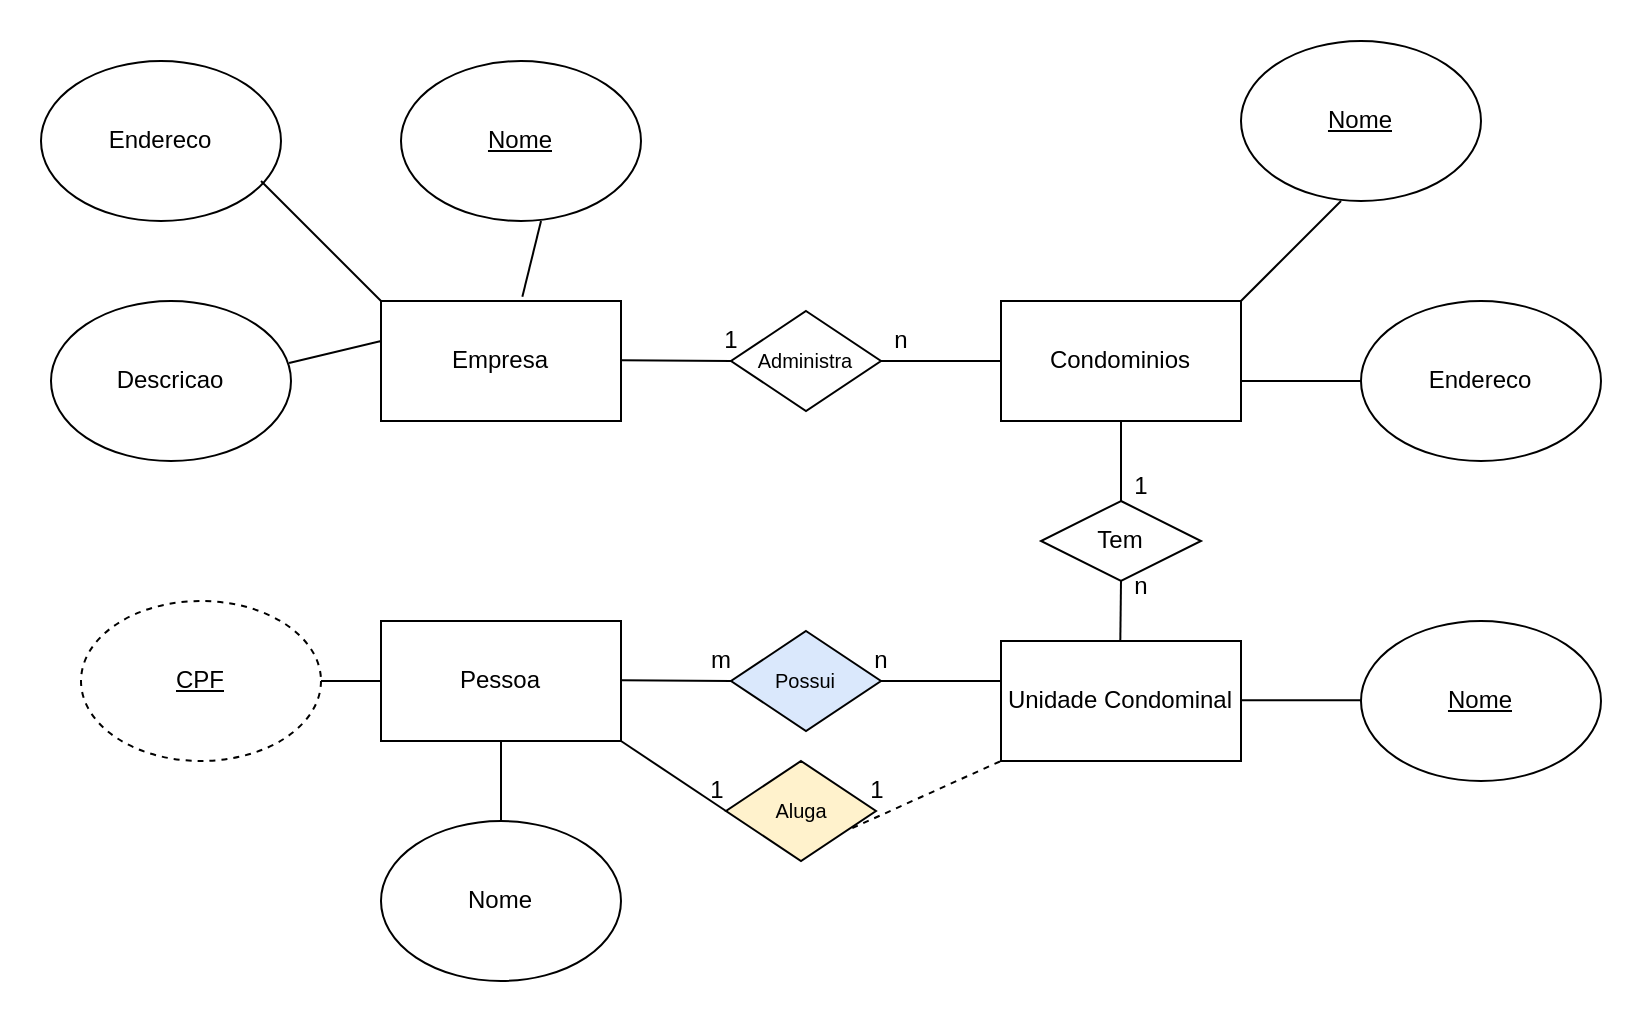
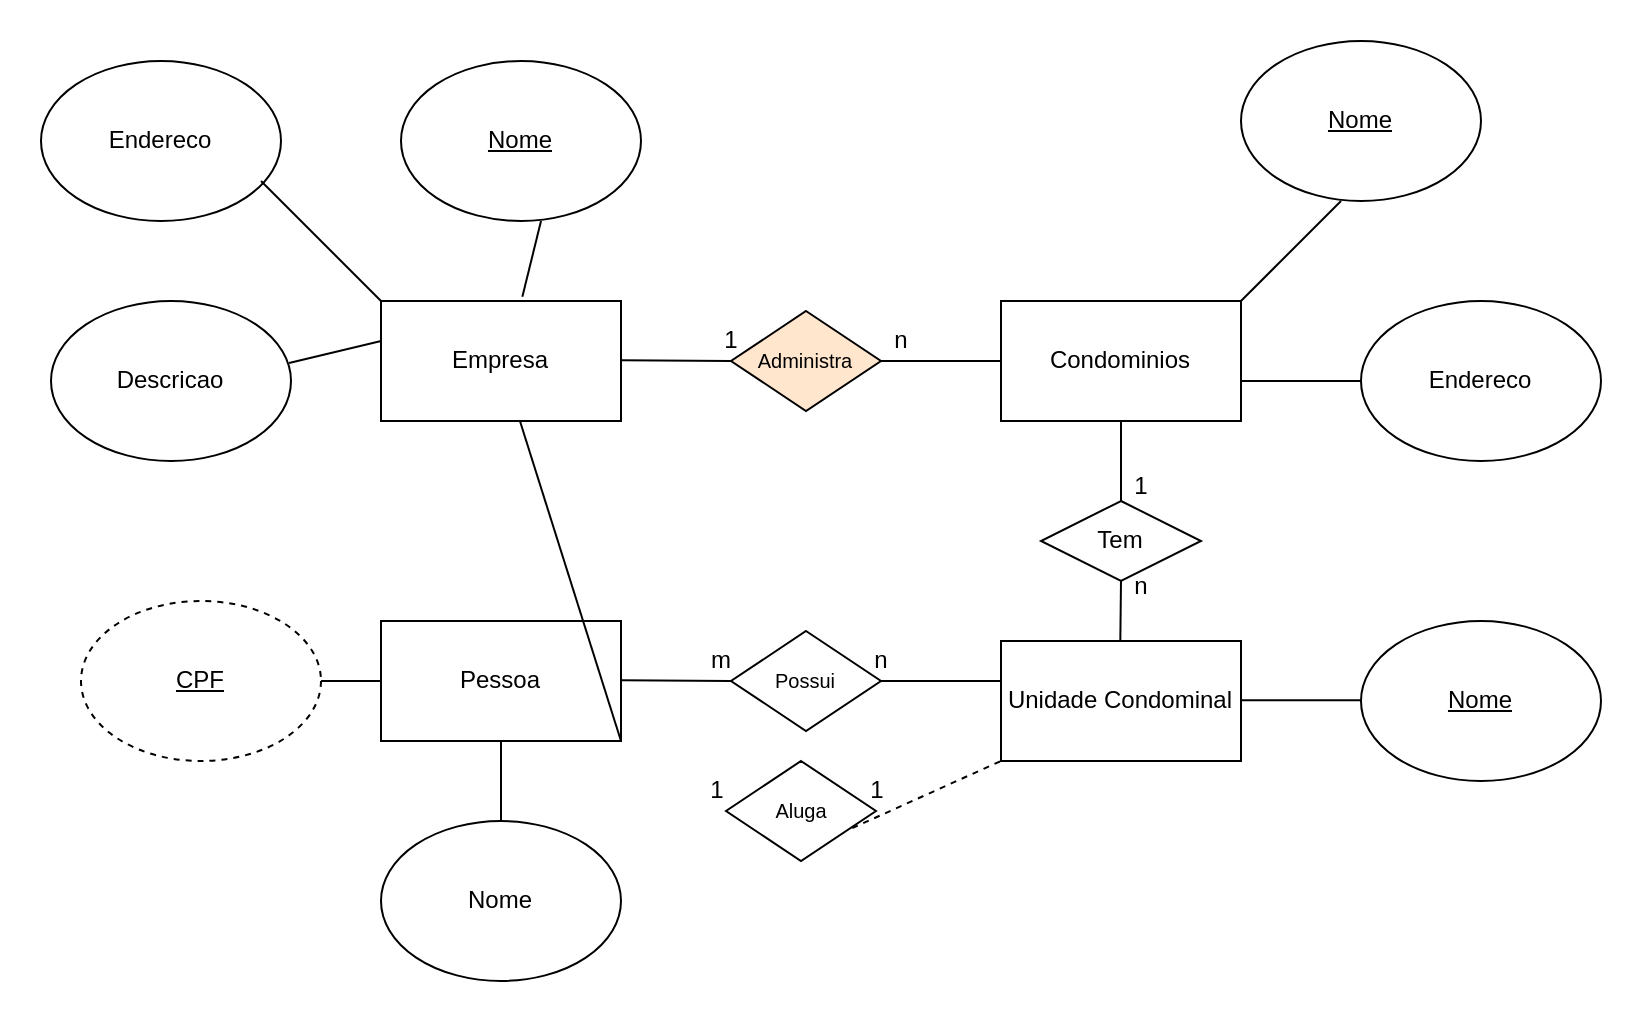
  <mxCell id="0" />
  <mxCell id="1" parent="0" />
  <mxCell id="2" value="Empresa" style="rounded=0;whiteSpace=wrap;html=1;" vertex="1" parent="1"><mxGeometry x="190" y="150" width="120" height="60" as="geometry" /></mxCell>
  <mxCell id="3" value="Descricao" style="ellipse;whiteSpace=wrap;html=1;" vertex="1" parent="1"><mxGeometry x="25" y="150" width="120" height="80" as="geometry" /></mxCell>
  <mxCell id="4" value="&lt;u&gt;Nome&lt;/u&gt;" style="ellipse;whiteSpace=wrap;html=1;" vertex="1" parent="1"><mxGeometry x="200" y="30" width="120" height="80" as="geometry" /></mxCell>
  <mxCell id="5" value="Endereco" style="ellipse;whiteSpace=wrap;html=1;" vertex="1" parent="1"><mxGeometry x="20" y="30" width="120" height="80" as="geometry" /></mxCell>
  <mxCell id="6" value="" style="endArrow=none;html=1;rounded=0;exitX=0.589;exitY=-0.035;exitDx=0;exitDy=0;exitPerimeter=0;" edge="1" parent="1" source="2"><mxGeometry width="50" height="50" relative="1" as="geometry"><mxPoint x="220" y="160" as="sourcePoint" /><mxPoint x="270" y="110" as="targetPoint" /></mxGeometry></mxCell>
  <mxCell id="7" value="" style="endArrow=none;html=1;rounded=0;exitX=0.992;exitY=0.388;exitDx=0;exitDy=0;exitPerimeter=0;" edge="1" parent="1" source="3"><mxGeometry width="50" height="50" relative="1" as="geometry"><mxPoint x="140" y="225" as="sourcePoint" /><mxPoint x="190" y="175" as="targetPoint" /><Array as="points"><mxPoint x="190" y="170" /></Array></mxGeometry></mxCell>
  <mxCell id="8" value="" style="endArrow=none;html=1;rounded=0;exitX=0;exitY=0;exitDx=0;exitDy=0;" edge="1" parent="1" source="2"><mxGeometry width="50" height="50" relative="1" as="geometry"><mxPoint x="190" y="140" as="sourcePoint" /><mxPoint x="130" y="90" as="targetPoint" /></mxGeometry></mxCell>
  <mxCell id="9" value="Condominios" style="rounded=0;whiteSpace=wrap;html=1;" vertex="1" parent="1"><mxGeometry x="500" y="150" width="120" height="60" as="geometry" /></mxCell>
  <mxCell id="10" value="" style="endArrow=none;html=1;rounded=0;" edge="1" parent="1"><mxGeometry width="50" height="50" relative="1" as="geometry"><mxPoint x="620" y="190" as="sourcePoint" /><mxPoint x="680" y="190" as="targetPoint" /></mxGeometry></mxCell>
  <mxCell id="11" value="" style="endArrow=none;html=1;rounded=0;" edge="1" parent="1"><mxGeometry width="50" height="50" relative="1" as="geometry"><mxPoint x="620" y="150" as="sourcePoint" /><mxPoint x="670" y="100" as="targetPoint" /></mxGeometry></mxCell>
  <mxCell id="12" value="&lt;u&gt;Nome&lt;/u&gt;" style="ellipse;whiteSpace=wrap;html=1;" vertex="1" parent="1"><mxGeometry x="620" width="120" height="80" as="geometry" y="20" /></mxCell>
  <mxCell id="13" value="Endereco" style="ellipse;whiteSpace=wrap;html=1;" vertex="1" parent="1"><mxGeometry x="680" y="150" width="120" height="80" as="geometry" /></mxCell>
  <mxCell id="14" value="" style="endArrow=none;html=1;rounded=0;entryX=0;entryY=0.5;entryDx=0;entryDy=0;" edge="1" parent="1" target="15"><mxGeometry width="50" height="50" relative="1" as="geometry"><mxPoint x="310" y="179.66" as="sourcePoint" /><mxPoint x="350" y="180" as="targetPoint" /></mxGeometry></mxCell>
- <mxCell id="15" value="&lt;font style=&quot;font-size: 10px;&quot;&gt;Administra&lt;/font&gt;" style="rhombus;whiteSpace=wrap;html=1;" vertex="1" parent="1"><mxGeometry x="365" y="155" width="75" height="50" as="geometry" /></mxCell>
+ <mxCell id="15" value="&lt;font style=&quot;font-size: 10px;&quot;&gt;Administra&lt;/font&gt;" style="rhombus;whiteSpace=wrap;html=1;fillColor=#ffe6cc;" vertex="1" parent="1"><mxGeometry x="365" y="155" width="75" height="50" as="geometry" /></mxCell>
  <mxCell id="16" value="" style="endArrow=none;html=1;rounded=0;entryX=0;entryY=0.5;entryDx=0;entryDy=0;" edge="1" parent="1" target="9"><mxGeometry width="50" height="50" relative="1" as="geometry"><mxPoint x="440" y="180" as="sourcePoint" /><mxPoint x="480" y="180" as="targetPoint" /><Array as="points"><mxPoint x="470" y="180" /></Array></mxGeometry></mxCell>
  <mxCell id="17" value="Unidade Condominal" style="rounded=0;whiteSpace=wrap;html=1;" vertex="1" parent="1"><mxGeometry x="500" y="320" width="120" height="60" as="geometry" /></mxCell>
  <mxCell id="18" value="" style="endArrow=none;html=1;rounded=0;" edge="1" parent="1"><mxGeometry width="50" height="50" relative="1" as="geometry"><mxPoint x="620" y="349.66" as="sourcePoint" /><mxPoint x="680" y="349.66" as="targetPoint" /></mxGeometry></mxCell>
  <mxCell id="19" value="&lt;u&gt;Nome&lt;/u&gt;" style="ellipse;whiteSpace=wrap;html=1;" vertex="1" parent="1"><mxGeometry x="680" y="310" width="120" height="80" as="geometry" /></mxCell>
  <mxCell id="20" value="Pessoa" style="rounded=0;whiteSpace=wrap;html=1;" vertex="1" parent="1"><mxGeometry x="190" y="310" width="120" height="60" as="geometry" /></mxCell>
  <mxCell id="21" value="&lt;u&gt;CPF&lt;/u&gt;" style="ellipse;whiteSpace=wrap;html=1;dashed=1;" vertex="1" parent="1"><mxGeometry x="40" y="300" width="120" height="80" as="geometry" /></mxCell>
  <mxCell id="22" value="Nome" style="ellipse;whiteSpace=wrap;html=1;" vertex="1" parent="1"><mxGeometry x="190" y="410" width="120" height="80" as="geometry" /></mxCell>
  <mxCell id="23" value="" style="endArrow=none;html=1;rounded=0;exitX=1;exitY=0.5;exitDx=0;exitDy=0;" edge="1" parent="1" source="21"><mxGeometry width="50" height="50" relative="1" as="geometry"><mxPoint x="140" y="390" as="sourcePoint" /><mxPoint x="190" y="340" as="targetPoint" /></mxGeometry></mxCell>
  <mxCell id="24" value="" style="endArrow=none;html=1;rounded=0;exitX=0.5;exitY=0;exitDx=0;exitDy=0;entryX=0.5;entryY=1;entryDx=0;entryDy=0;" edge="1" parent="1" source="22" target="20"><mxGeometry width="50" height="50" relative="1" as="geometry"><mxPoint x="210" y="420" as="sourcePoint" /><mxPoint x="260" y="370" as="targetPoint" /></mxGeometry></mxCell>
  <mxCell id="25" value="" style="endArrow=none;html=1;rounded=0;entryX=0;entryY=0.5;entryDx=0;entryDy=0;" edge="1" parent="1" target="26"><mxGeometry width="50" height="50" relative="1" as="geometry"><mxPoint x="310" y="339.66" as="sourcePoint" /><mxPoint x="350" y="340" as="targetPoint" /></mxGeometry></mxCell>
- <mxCell id="26" value="&lt;span style=&quot;font-size: 10px;&quot;&gt;Possui&lt;/span&gt;" style="rhombus;whiteSpace=wrap;html=1;fillColor=#dae8fc;" vertex="1" parent="1"><mxGeometry x="365" y="315" width="75" height="50" as="geometry" /></mxCell>
+ <mxCell id="26" value="&lt;span style=&quot;font-size: 10px;&quot;&gt;Possui&lt;/span&gt;" style="rhombus;whiteSpace=wrap;html=1;" vertex="1" parent="1"><mxGeometry x="365" y="315" width="75" height="50" as="geometry" /></mxCell>
  <mxCell id="27" value="" style="endArrow=none;html=1;rounded=0;entryX=0;entryY=0.5;entryDx=0;entryDy=0;" edge="1" parent="1"><mxGeometry width="50" height="50" relative="1" as="geometry"><mxPoint x="440" y="340" as="sourcePoint" /><mxPoint x="500" y="340" as="targetPoint" /><Array as="points"><mxPoint x="470" y="340" /></Array></mxGeometry></mxCell>
  <mxCell id="28" value="" style="endArrow=none;html=1;rounded=0;" edge="1" parent="1"><mxGeometry width="50" height="50" relative="1" as="geometry"><mxPoint x="559.66" y="320" as="sourcePoint" /><mxPoint x="560" y="290" as="targetPoint" /></mxGeometry></mxCell>
  <mxCell id="29" value="" style="endArrow=none;html=1;rounded=0;exitX=0.5;exitY=1;exitDx=0;exitDy=0;" edge="1" parent="1" source="9"><mxGeometry width="50" height="50" relative="1" as="geometry"><mxPoint x="559.66" y="240" as="sourcePoint" /><mxPoint x="560" y="250" as="targetPoint" /><Array as="points" /></mxGeometry></mxCell>
  <mxCell id="30" value="Tem" style="rhombus;whiteSpace=wrap;html=1;" vertex="1" parent="1"><mxGeometry x="520" y="250" width="80" height="40" as="geometry" /></mxCell>
  <mxCell id="31" value="1" style="text;html=1;align=center;verticalAlign=middle;resizable=0;points=[];autosize=1;strokeColor=none;fillColor=none;" vertex="1" parent="1"><mxGeometry x="350" y="155" width="30" height="30" as="geometry" /></mxCell>
  <mxCell id="32" value="n" style="text;html=1;align=center;verticalAlign=middle;resizable=0;points=[];autosize=1;strokeColor=none;fillColor=none;" vertex="1" parent="1"><mxGeometry x="435" y="155" width="30" height="30" as="geometry" /></mxCell>
  <mxCell id="33" value="1" style="text;html=1;align=center;verticalAlign=middle;resizable=0;points=[];autosize=1;strokeColor=none;fillColor=none;" vertex="1" parent="1"><mxGeometry x="555" y="228" width="30" height="30" as="geometry" /></mxCell>
  <mxCell id="34" value="n" style="text;html=1;align=center;verticalAlign=middle;resizable=0;points=[];autosize=1;strokeColor=none;fillColor=none;" vertex="1" parent="1"><mxGeometry x="555" y="278" width="30" height="30" as="geometry" /></mxCell>
  <mxCell id="35" value="n" style="text;html=1;align=center;verticalAlign=middle;resizable=0;points=[];autosize=1;strokeColor=none;fillColor=none;" vertex="1" parent="1"><mxGeometry x="425" y="315" width="30" height="30" as="geometry" /></mxCell>
  <mxCell id="36" value="m" style="text;html=1;align=center;verticalAlign=middle;resizable=0;points=[];autosize=1;strokeColor=none;fillColor=none;" vertex="1" parent="1"><mxGeometry x="345" y="315" width="30" height="30" as="geometry" /></mxCell>
- <mxCell id="37" value="" style="endArrow=none;html=1;rounded=0;entryX=0;entryY=0.5;entryDx=0;entryDy=0;exitX=1;exitY=1;exitDx=0;exitDy=0;" edge="1" parent="1" source="20" target="38"><mxGeometry width="50" height="50" relative="1" as="geometry"><mxPoint x="307.5" y="404.66" as="sourcePoint" /><mxPoint x="347.5" y="405" as="targetPoint" /></mxGeometry></mxCell>
- <mxCell id="38" value="&lt;span style=&quot;font-size: 10px;&quot;&gt;Aluga&lt;br&gt;&lt;/span&gt;" style="rhombus;whiteSpace=wrap;html=1;fillColor=#fff2cc;" vertex="1" parent="1"><mxGeometry x="362.5" y="380" width="75" height="50" as="geometry" /></mxCell>
+ <mxCell id="37" value="" style="endArrow=none;html=1;rounded=0;exitX=1;exitY=1;exitDx=0;exitDy=0;" edge="1" parent="1" source="20" target="2"><mxGeometry width="50" height="50" relative="1" as="geometry"><mxPoint x="307.5" y="404.66" as="sourcePoint" /><mxPoint x="347.5" y="405" as="targetPoint" /></mxGeometry></mxCell>
+ <mxCell id="38" value="&lt;span style=&quot;font-size: 10px;&quot;&gt;Aluga&lt;br&gt;&lt;/span&gt;" style="rhombus;whiteSpace=wrap;html=1;" vertex="1" parent="1"><mxGeometry x="362.5" y="380" width="75" height="50" as="geometry" /></mxCell>
  <mxCell id="39" value="1" style="text;html=1;align=center;verticalAlign=middle;resizable=0;points=[];autosize=1;strokeColor=none;fillColor=none;" vertex="1" parent="1"><mxGeometry x="422.5" y="380" width="30" height="30" as="geometry" /></mxCell>
  <mxCell id="40" value="1" style="text;html=1;align=center;verticalAlign=middle;resizable=0;points=[];autosize=1;strokeColor=none;fillColor=none;" vertex="1" parent="1"><mxGeometry x="342.5" y="380" width="30" height="30" as="geometry" /></mxCell>
  <mxCell id="41" value="" style="endArrow=none;html=1;rounded=0;entryX=0;entryY=1;entryDx=0;entryDy=0;exitX=0.842;exitY=0.671;exitDx=0;exitDy=0;exitPerimeter=0;dashed=1;" edge="1" parent="1" source="38" target="17"><mxGeometry width="50" height="50" relative="1" as="geometry"><mxPoint x="440" y="410" as="sourcePoint" /><mxPoint x="360" y="250" as="targetPoint" /><Array as="points" /></mxGeometry></mxCell>
